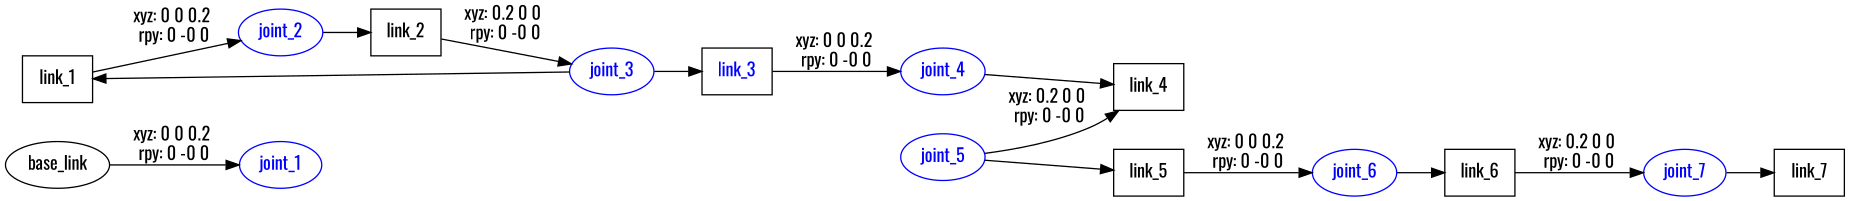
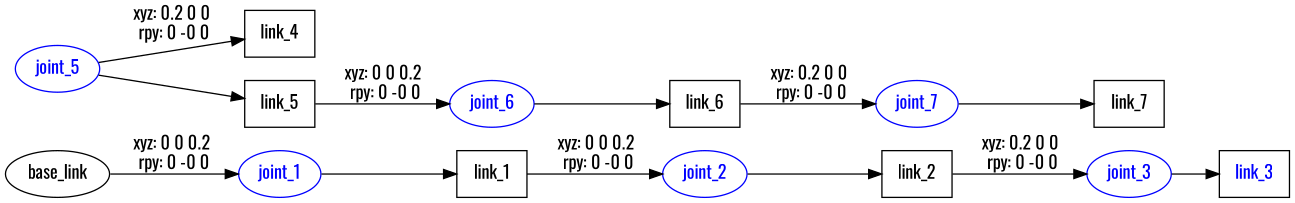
  digraph {
    fontname=Oswald
    rankdir=LR
    node [fontname=Oswald shape=ellipse fontcolor=blue]
    edge [fontname=Oswald]
    n1 [label=base_link fontcolor=""]
    joint_1 [color=blue]
    n3 [label=link_1 shape=box fontcolor=""]
    joint_2 [color=blue]
    n5 [label=link_2 shape=box fontcolor=""]
    joint_3 [color=blue]
    n7 [label=link_3 shape=box]
-   joint_4 [color=blue]
    n9 [label=link_4 shape=box fontcolor=""]
    joint_5 [color=blue]
    n11 [label=link_5 shape=box fontcolor=""]
    joint_6 [color=blue]
    n13 [label=link_6 shape=box fontcolor=""]
    joint_7 [color=blue]
    n15 [label=link_7 shape=box fontcolor=""]
    n1 -> joint_1 [label="xyz: 0 0 0.2 \nrpy: 0 -0 0"]
-   joint_3 -> n3
+   joint_1 -> n3
    n3 -> joint_2 [label="xyz: 0 0 0.2 \nrpy: 0 -0 0"]
    joint_2 -> n5
    n5 -> joint_3 [label="xyz: 0.2 0 0 \nrpy: 0 -0 0"]
    joint_3 -> n7
-   n7 -> joint_4 [label="xyz: 0 0 0.2 \nrpy: 0 -0 0"]
-   joint_4 -> n9
    joint_5 -> n9 [label="xyz: 0.2 0 0 \nrpy: 0 -0 0"]
    joint_5 -> n11
    n11 -> joint_6 [label="xyz: 0 0 0.2 \nrpy: 0 -0 0"]
    joint_6 -> n13
    n13 -> joint_7 [label="xyz: 0.2 0 0 \nrpy: 0 -0 0"]
    joint_7 -> n15
  }
